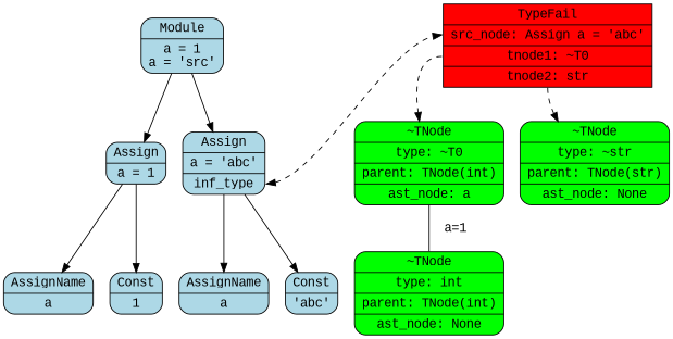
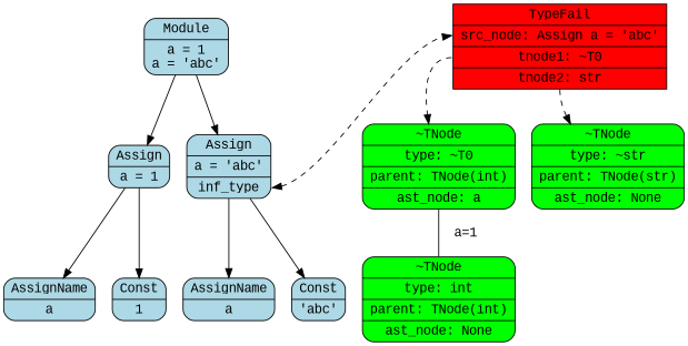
  digraph {
    node [fillcolor=lightblue fontname="Courier New" shape=Mrecord style=filled]
    edge [fontname="Courier New"]
-   n1 [label="{Module|a = 1\na = 'src'}"]
+   n1 [label="{Module|a = 1\na = 'abc'}"]
    n2 [label="{Assign|a = 1}}"]
    n3 [label="{<label> Assign|a = 'abc'|<it>inf_type}"]
    n4 [label="{AssignName|a}"]
    n5 [label="{Const|1}"]
    n6 [label="{AssignName|a}"]
    n7 [label="{Const|'abc'}"]
    n8 [fillcolor=red label="{<node> TypeFail\n        |<src>src_node: Assign a = 'abc'\n        |<tn1>tnode1: ~T0\n        |<tn2>tnode2: str\n    }" shape=record]
    n9 [fillcolor=green label="{~TNode\n            |type: int\n            |parent: TNode(int)\n            |ast_node: None\n            }"]
    n10 [fillcolor=green label="{~TNode\n            |type: ~T0\n            |parent: TNode(int)\n            |ast_node: a\n            }"]
    n11 [fillcolor=green label="{~TNode\n            |type: ~str\n            |parent: TNode(str)\n            |ast_node: None\n            }"]
    subgraph sub_1 {
      n1
      n2
      n3
      n4
      n5
      n6
      n7
      n8
    }
    subgraph sub_2 {
      n8
      n10
      n11
      subgraph sub_3 {
        rank=max
        n9
      }
    }
    n1 -> n2
    n1 -> n3
    n2 -> n4
    n2 -> n5
    n3 -> n6
    n3 -> n7
    n3 -> n8 [constraint=false dir=both headport=src style=dashed tailport=it]
    n8 -> n10 [style=dashed tailport=tn1]
    n8 -> n11 [style=dashed tailport=tn2]
    n9 -> n10 [dir=none label="  a=1"]
  }
